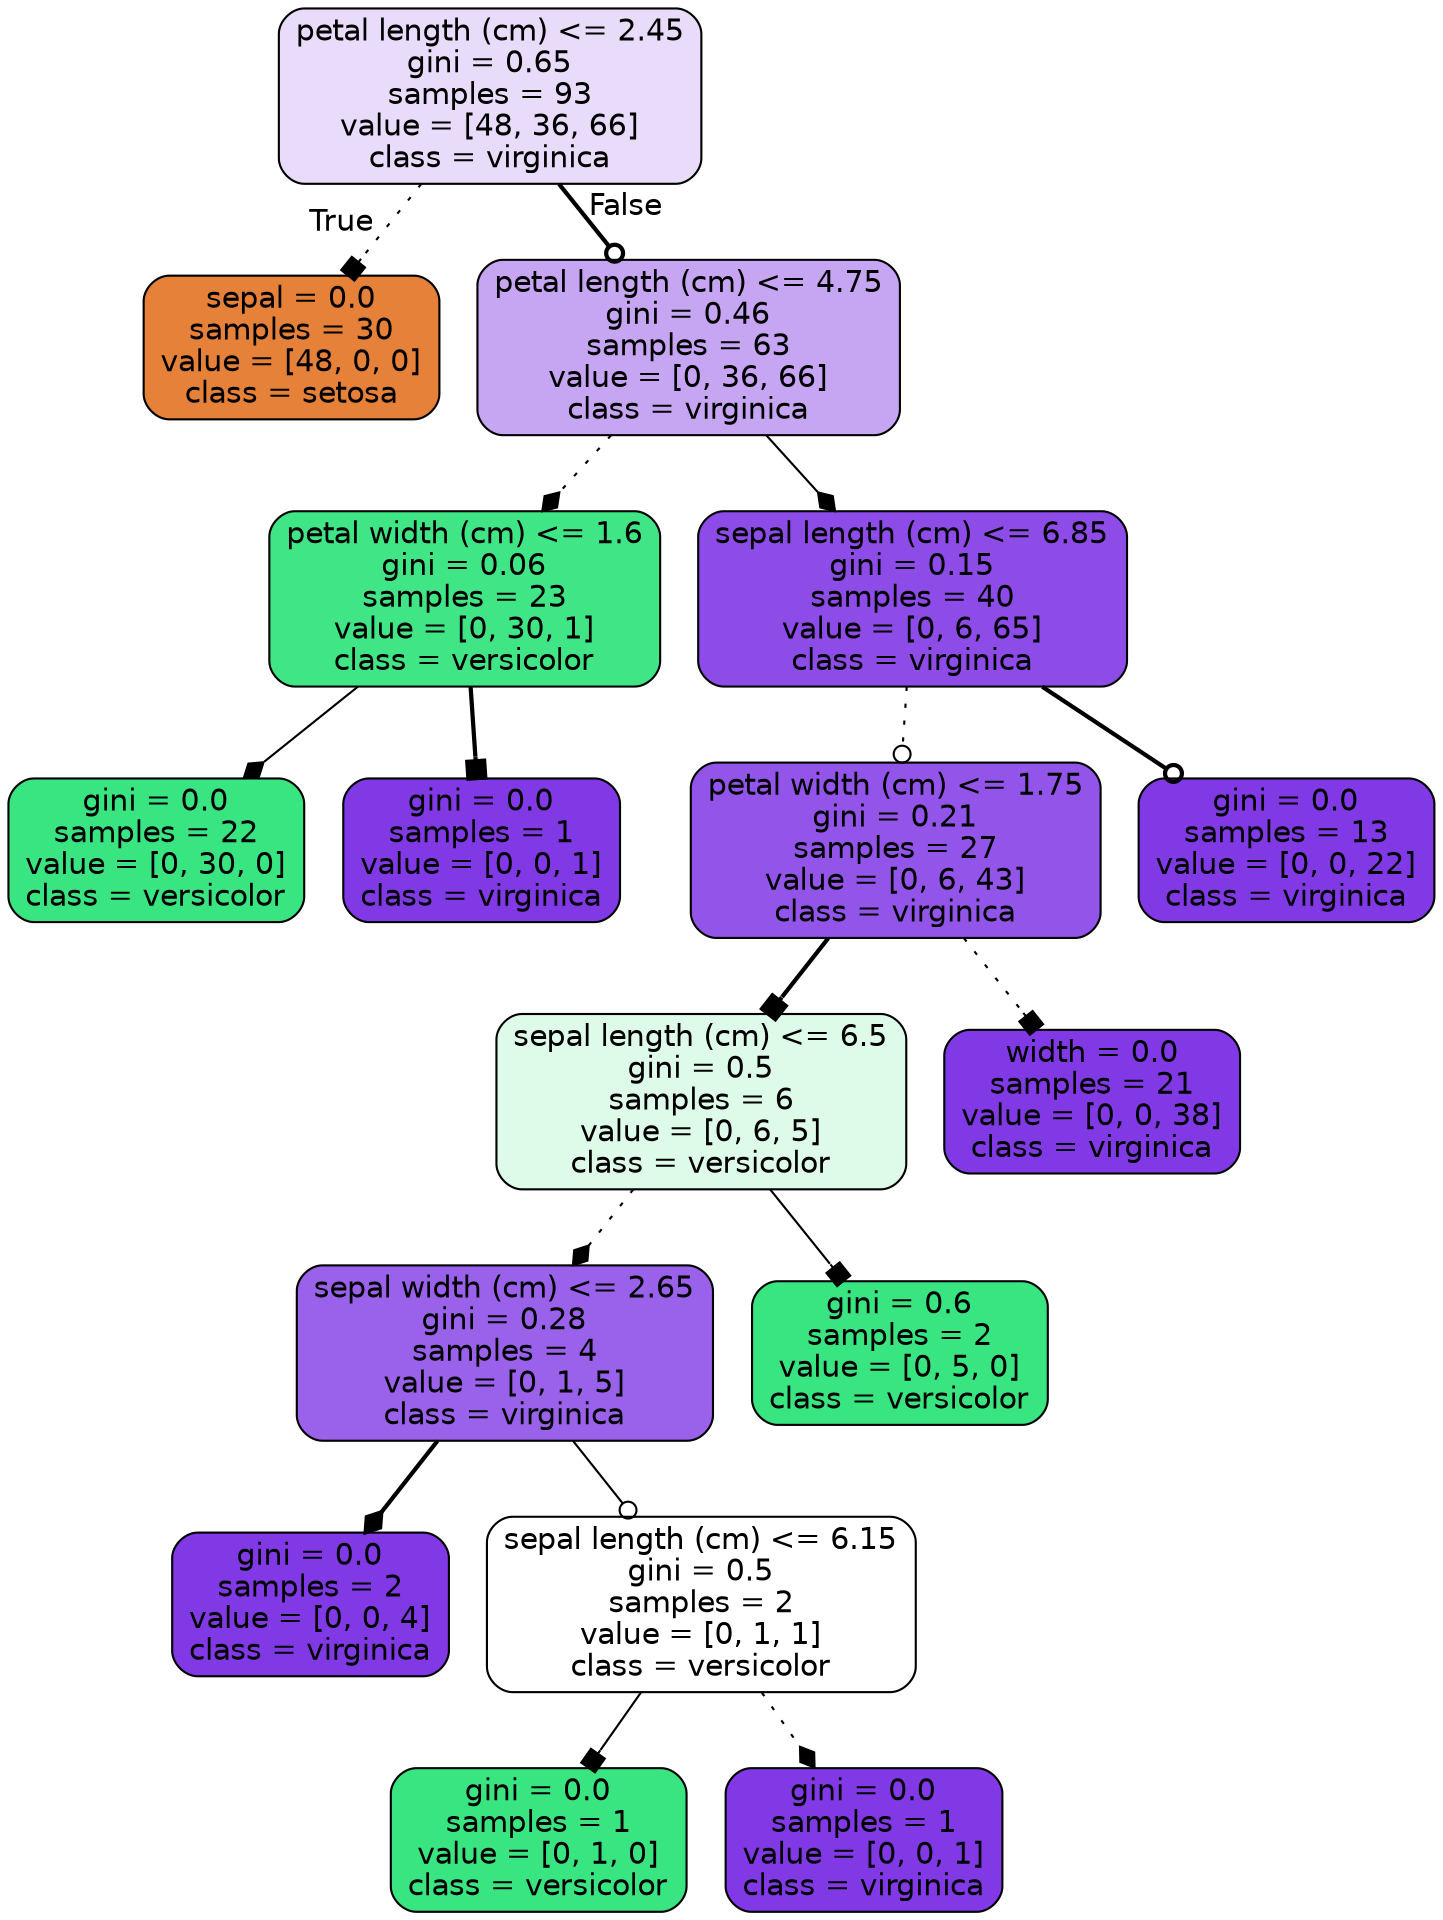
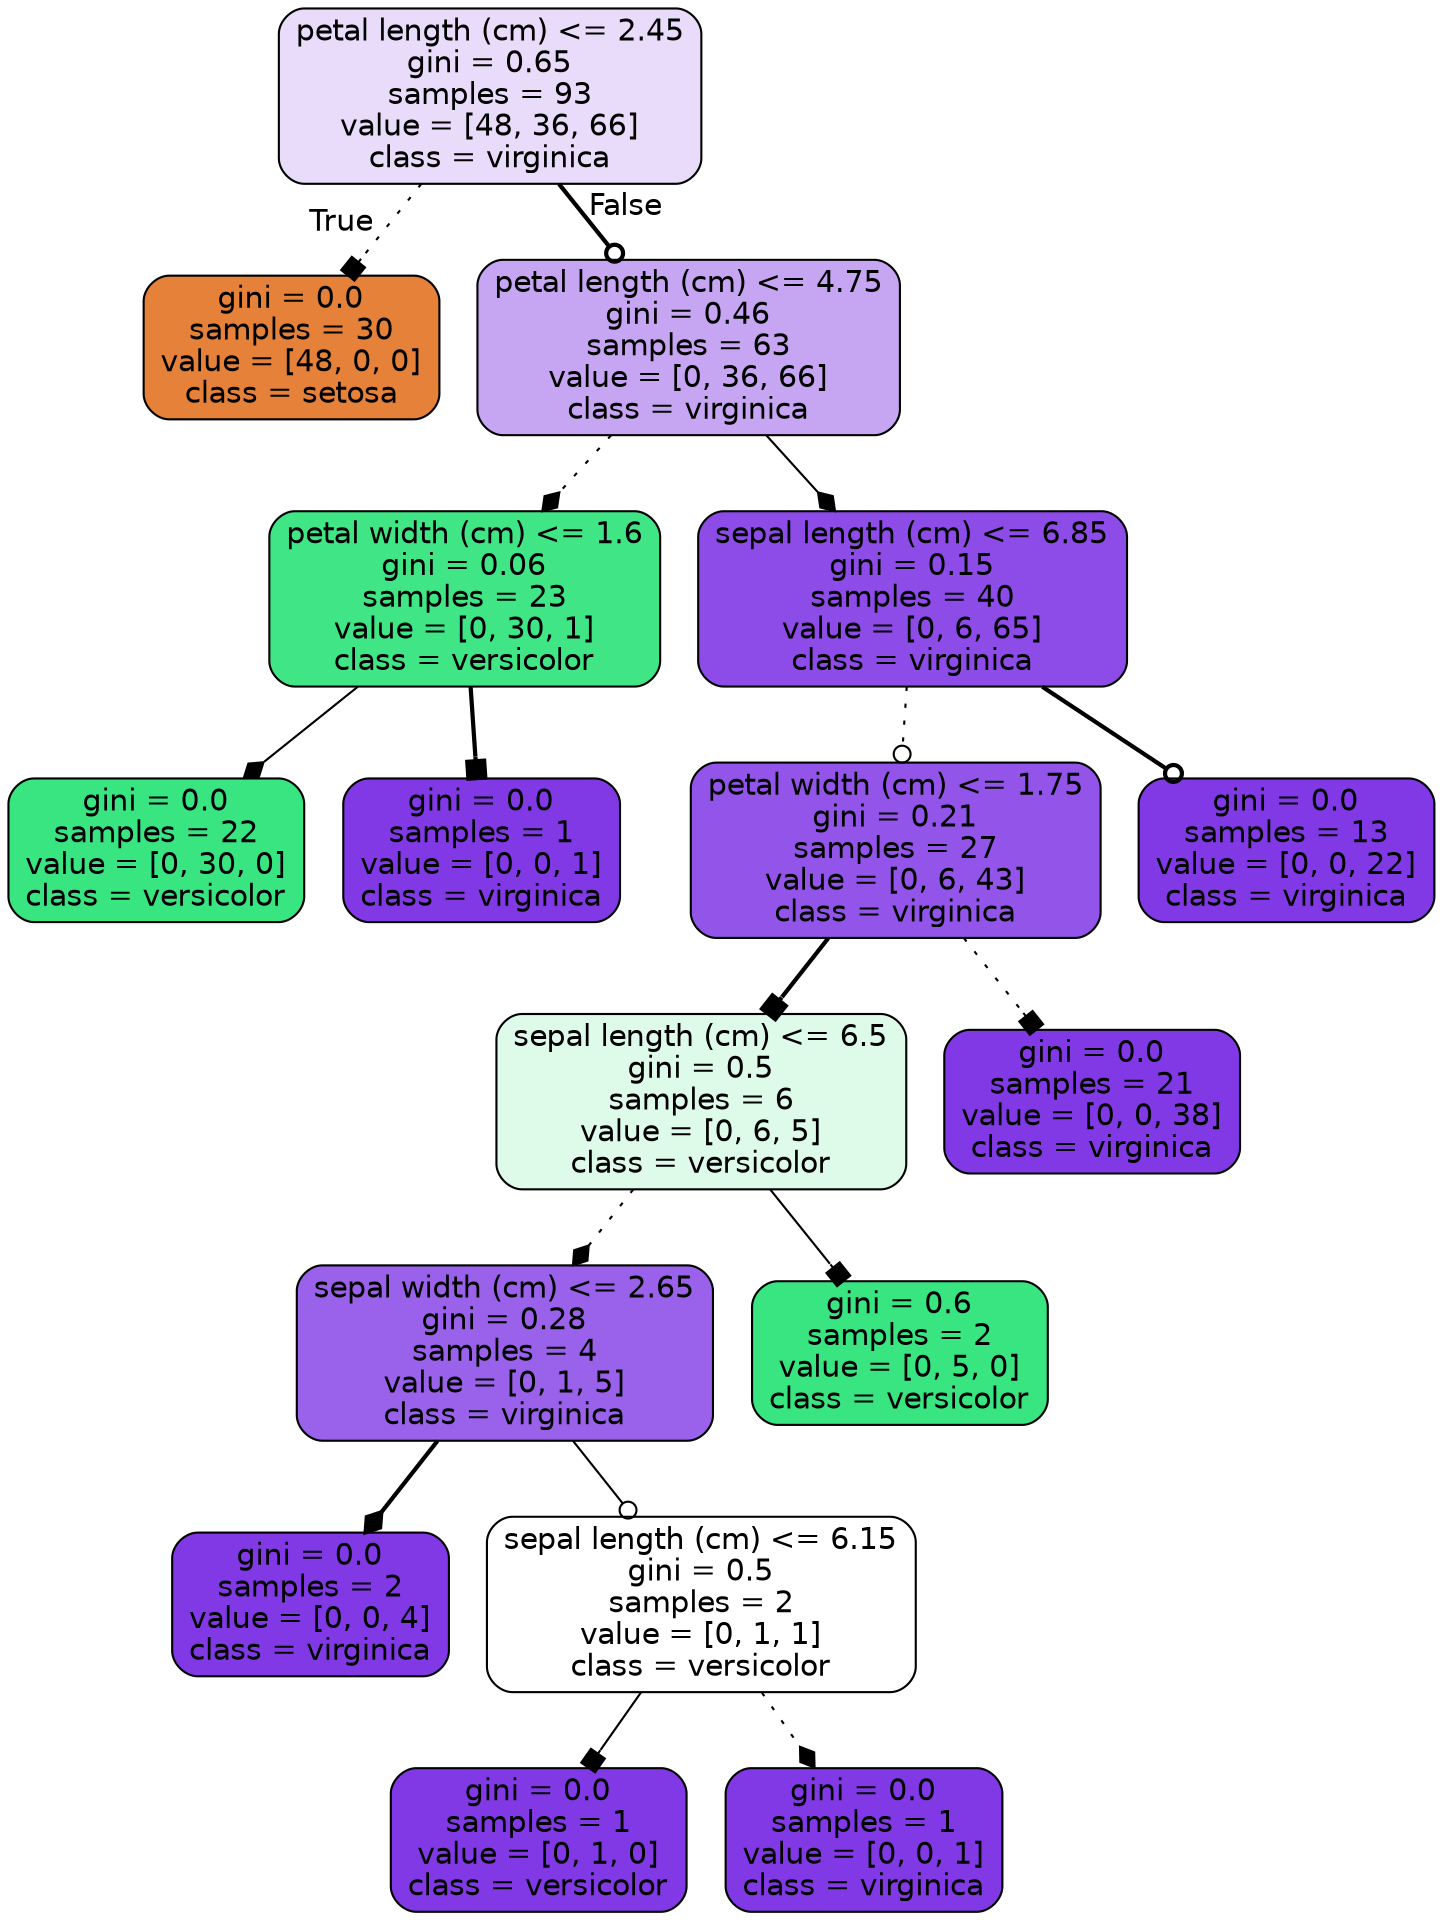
  digraph {
    node [color=black fillcolor="#8139e5" fontname=helvetica shape=box style="filled, rounded"]
    edge [arrowhead=box fontname=helvetica style=dotted]
    n1 [fillcolor="#e9dcfa" label="petal length (cm) <= 2.45\ngini = 0.65\nsamples = 93\nvalue = [48, 36, 66]\nclass = virginica"]
-   n2 [fillcolor="#e58139" label="sepal = 0.0\nsamples = 30\nvalue = [48, 0, 0]\nclass = setosa"]
+   n2 [fillcolor="#e58139" label="gini = 0.0\nsamples = 30\nvalue = [48, 0, 0]\nclass = setosa"]
    n3 [fillcolor="#c6a5f3" label="petal length (cm) <= 4.75\ngini = 0.46\nsamples = 63\nvalue = [0, 36, 66]\nclass = virginica"]
    n4 [fillcolor="#40e685" label="petal width (cm) <= 1.6\ngini = 0.06\nsamples = 23\nvalue = [0, 30, 1]\nclass = versicolor"]
    n5 [fillcolor="#8d4be7" label="sepal length (cm) <= 6.85\ngini = 0.15\nsamples = 40\nvalue = [0, 6, 65]\nclass = virginica"]
    n6 [fillcolor="#39e581" label="gini = 0.0\nsamples = 22\nvalue = [0, 30, 0]\nclass = versicolor"]
    n7 [label="gini = 0.0\nsamples = 1\nvalue = [0, 0, 1]\nclass = virginica"]
    n8 [fillcolor="#9355e9" label="petal width (cm) <= 1.75\ngini = 0.21\nsamples = 27\nvalue = [0, 6, 43]\nclass = virginica"]
    n9 [label="gini = 0.0\nsamples = 13\nvalue = [0, 0, 22]\nclass = virginica"]
    n10 [fillcolor="#defbea" label="sepal length (cm) <= 6.5\ngini = 0.5\nsamples = 6\nvalue = [0, 6, 5]\nclass = versicolor"]
-   n11 [label="width = 0.0\nsamples = 21\nvalue = [0, 0, 38]\nclass = virginica"]
+   n11 [label="gini = 0.0\nsamples = 21\nvalue = [0, 0, 38]\nclass = virginica"]
    n12 [fillcolor="#9a61ea" label="sepal width (cm) <= 2.65\ngini = 0.28\nsamples = 4\nvalue = [0, 1, 5]\nclass = virginica"]
    n13 [fillcolor="#39e581" label="gini = 0.6\nsamples = 2\nvalue = [0, 5, 0]\nclass = versicolor"]
    n14 [label="gini = 0.0\nsamples = 2\nvalue = [0, 0, 4]\nclass = virginica"]
    n15 [fillcolor="#ffffff" label="sepal length (cm) <= 6.15\ngini = 0.5\nsamples = 2\nvalue = [0, 1, 1]\nclass = versicolor"]
-   n16 [fillcolor="#39e581" label="gini = 0.0\nsamples = 1\nvalue = [0, 1, 0]\nclass = versicolor"]
+   n16 [label="gini = 0.0\nsamples = 1\nvalue = [0, 1, 0]\nclass = versicolor"]
    n17 [label="gini = 0.0\nsamples = 1\nvalue = [0, 0, 1]\nclass = virginica"]
    n1 -> n2 [headlabel=True labelangle=45 labeldistance=2.5]
    n1 -> n3 [arrowhead=odot headlabel=False labelangle=-45 labeldistance=2.5 style=bold]
    n3 -> n4 [arrowhead=diamond]
    n3 -> n5 [arrowhead=diamond style=solid]
    n4 -> n6 [arrowhead=diamond style=solid]
    n4 -> n7 [style=bold]
    n5 -> n8 [arrowhead=odot]
    n5 -> n9 [arrowhead=odot style=bold]
    n8 -> n10 [style=bold]
    n8 -> n11
    n10 -> n12 [arrowhead=diamond]
    n10 -> n13 [style=solid]
    n12 -> n14 [arrowhead=diamond style=bold]
    n12 -> n15 [arrowhead=odot style=solid]
    n15 -> n16 [style=solid]
    n15 -> n17 [arrowhead=diamond]
  }
